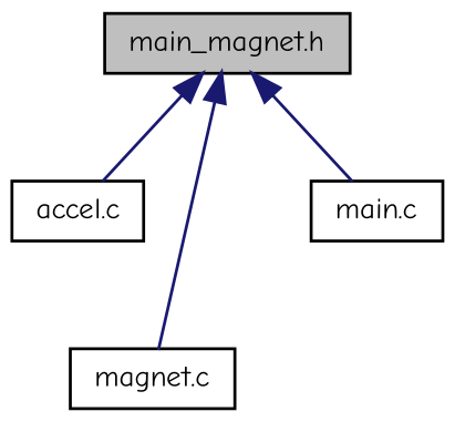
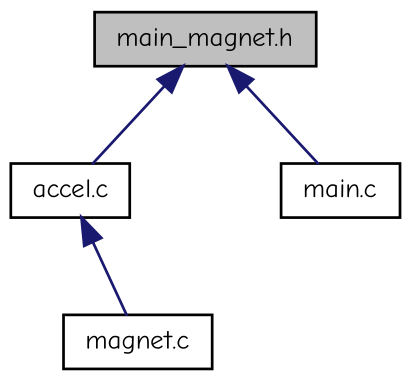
  digraph {
    fontname="Comic Neue"
    node [color=black fillcolor=white fontname="Comic Neue" fontsize=10 shape=record style=filled]
    edge [color=midnightblue dir=back fontname="Comic Neue" fontsize=10 labelfontname=Helvetica labelfontsize=10 style=solid]
    n1 [fillcolor=grey75 fontcolor=black height=0.2 label="main_magnet.h" width=0.4]
    n2 [height=0.2 label="accel.c" width=0.4]
    n3 [height=0.2 label="magnet.c" width=0.4]
    n4 [height=0.2 label="main.c" width=0.4]
    n1 -> n2
-   n1 -> n3
+   n2 -> n3
    n1 -> n4
  }
